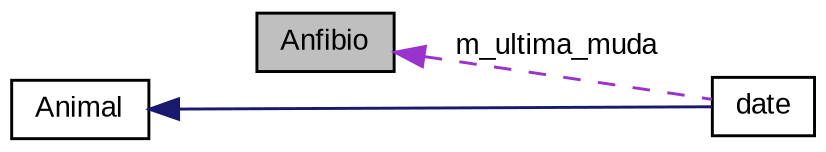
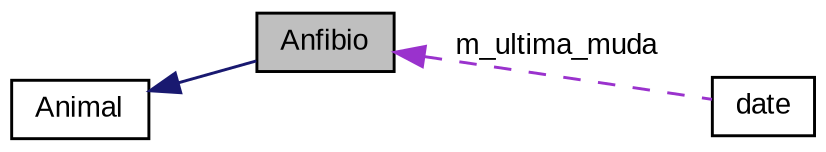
  digraph {
    fontname="Liberation Sans"
    rankdir=LR
    node [color=black fillcolor=white fontname="Liberation Sans" fontsize=10 shape=record style=filled]
    edge [dir=back fontname="Liberation Sans" fontsize=10 labelfontname=Helvetica labelfontsize=10]
    n1 [fillcolor=grey75 fontcolor=black height=0.2 label=Anfibio width=0.4]
    n2 [height=0.2 label=date width=0.4]
    n3 [height=0.2 label=Animal width=0.4]
    n1 -> n2 [color=darkorchid3 label=" m_ultima_muda" style=dashed]
-   n3 -> n2 [color=midnightblue style=solid]
+   n3 -> n1 [color=midnightblue style=solid]
  }
